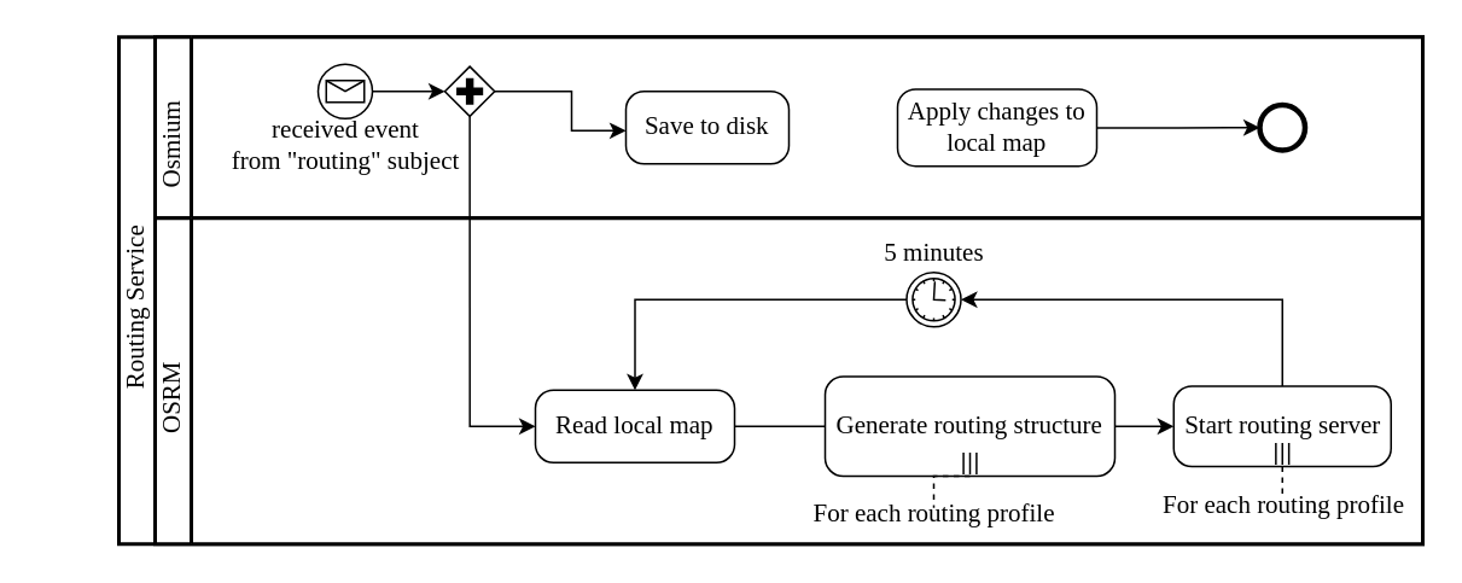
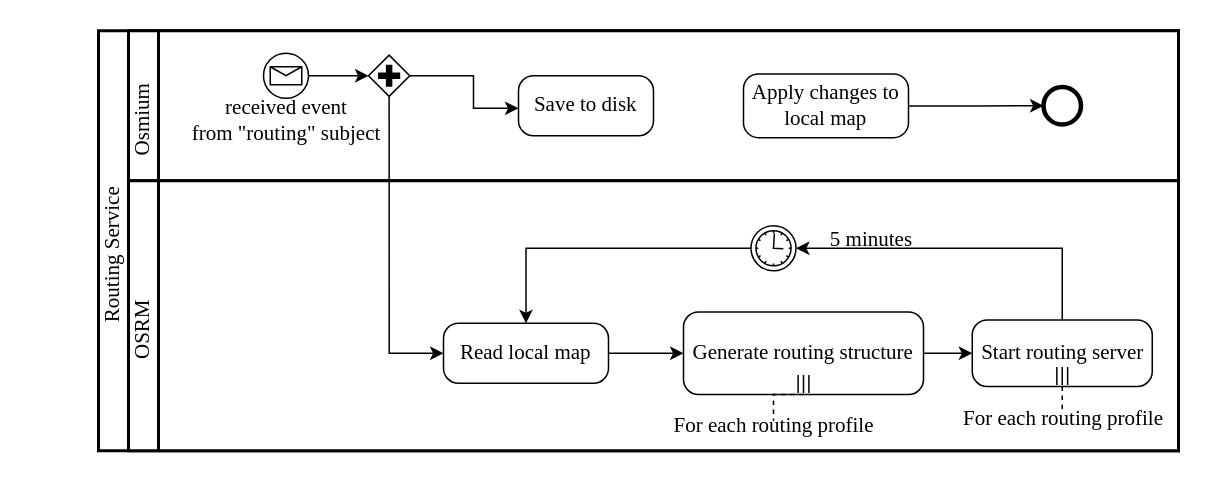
  <mxCell id="0" />
  <mxCell id="1" parent="0" />
  <mxCell id="2" value="" style="swimlane;html=1;startSize=20;fontStyle=0;collapsible=0;horizontal=0;swimlaneLine=1;swimlaneFillColor=#ffffff;strokeWidth=2;fontFamily=Times New Roman;fontSize=14;" parent="1" vertex="1"><mxGeometry x="65" y="20" width="720" height="280" as="geometry" /></mxCell>
  <mxCell id="3" value="" style="swimlane;html=1;startSize=20;fontStyle=0;collapsible=0;horizontal=0;swimlaneLine=1;swimlaneFillColor=#ffffff;strokeWidth=2;fontFamily=Times New Roman;fontSize=14;" parent="2" vertex="1"><mxGeometry x="20" width="700" height="100" as="geometry" /></mxCell>
  <mxCell id="4" value="received event &lt;br style=&quot;font-size: 14px;&quot;&gt;from &quot;routing&quot; subject" style="text;html=1;align=center;verticalAlign=middle;resizable=0;points=[];autosize=1;strokeColor=none;fillColor=none;fontFamily=Times New Roman;fontSize=14;" parent="3" vertex="1"><mxGeometry x="35" y="40" width="140" height="40" as="geometry" /></mxCell>
  <mxCell id="5" value="Osmium" style="text;html=1;align=center;verticalAlign=middle;resizable=0;points=[];autosize=1;strokeColor=none;fillColor=none;rotation=-90;fontFamily=Times New Roman;fontSize=14;" parent="3" vertex="1"><mxGeometry x="-20" y="50" width="60" height="20" as="geometry" /></mxCell>
  <mxCell id="6" value="Save to disk" style="points=[[0.25,0,0],[0.5,0,0],[0.75,0,0],[1,0.25,0],[1,0.5,0],[1,0.75,0],[0.75,1,0],[0.5,1,0],[0.25,1,0],[0,0.75,0],[0,0.5,0],[0,0.25,0]];shape=mxgraph.bpmn.task;whiteSpace=wrap;rectStyle=rounded;size=10;taskMarker=abstract;fontFamily=Times New Roman;fontSize=14;" parent="3" vertex="1"><mxGeometry x="260" y="30" width="90" height="40" as="geometry" /></mxCell>
  <mxCell id="7" value="Apply changes to local map" style="points=[[0.25,0,0],[0.5,0,0],[0.75,0,0],[1,0.25,0],[1,0.5,0],[1,0.75,0],[0.75,1,0],[0.5,1,0],[0.25,1,0],[0,0.75,0],[0,0.5,0],[0,0.25,0]];shape=mxgraph.bpmn.task;whiteSpace=wrap;rectStyle=rounded;size=10;taskMarker=abstract;fontFamily=Times New Roman;fontSize=14;" parent="3" vertex="1"><mxGeometry x="410" y="28.75" width="110" height="42.5" as="geometry" /></mxCell>
  <mxCell id="8" value="" style="points=[[0.145,0.145,0],[0.5,0,0],[0.855,0.145,0],[1,0.5,0],[0.855,0.855,0],[0.5,1,0],[0.145,0.855,0],[0,0.5,0]];shape=mxgraph.bpmn.event;html=1;verticalLabelPosition=bottom;labelBackgroundColor=#ffffff;verticalAlign=top;align=center;perimeter=ellipsePerimeter;outlineConnect=0;aspect=fixed;outline=end;symbol=terminate2;strokeWidth=1;fontFamily=Times New Roman;fontSize=14;" parent="3" vertex="1"><mxGeometry x="610" y="37.5" width="25" height="25" as="geometry" /></mxCell>
  <mxCell id="9" style="edgeStyle=orthogonalEdgeStyle;rounded=0;orthogonalLoop=1;jettySize=auto;html=1;entryX=0;entryY=0.5;entryDx=0;entryDy=0;entryPerimeter=0;fontFamily=Times New Roman;fontSize=14;" parent="3" source="7" target="8" edge="1"><mxGeometry relative="1" as="geometry" /></mxCell>
  <mxCell id="10" style="edgeStyle=orthogonalEdgeStyle;rounded=0;orthogonalLoop=1;jettySize=auto;html=1;exitX=0.5;exitY=1;exitDx=0;exitDy=0;exitPerimeter=0;startArrow=none;startFill=0;endArrow=classic;endFill=1;fontFamily=Times New Roman;fontSize=14;" parent="3" source="8" target="8" edge="1"><mxGeometry relative="1" as="geometry" /></mxCell>
  <mxCell id="11" value="" style="points=[[0.25,0.25,0],[0.5,0,0],[0.75,0.25,0],[1,0.5,0],[0.75,0.75,0],[0.5,1,0],[0.25,0.75,0],[0,0.5,0]];shape=mxgraph.bpmn.gateway2;html=1;verticalLabelPosition=bottom;labelBackgroundColor=#ffffff;verticalAlign=top;align=center;perimeter=rhombusPerimeter;outlineConnect=0;outline=none;symbol=none;gwType=parallel;strokeWidth=1;fontFamily=Times New Roman;fontSize=14;" parent="3" vertex="1"><mxGeometry x="160" y="16.25" width="27.5" height="27.5" as="geometry" /></mxCell>
  <mxCell id="12" style="edgeStyle=orthogonalEdgeStyle;rounded=0;orthogonalLoop=1;jettySize=auto;html=1;exitX=1;exitY=0.5;exitDx=0;exitDy=0;exitPerimeter=0;entryX=0;entryY=0.543;entryDx=0;entryDy=0;entryPerimeter=0;fontFamily=Times New Roman;fontSize=14;" parent="3" source="11" target="6" edge="1"><mxGeometry relative="1" as="geometry"><mxPoint x="230" y="30" as="targetPoint" /><Array as="points"><mxPoint x="230" y="30" /><mxPoint x="230" y="52" /></Array></mxGeometry></mxCell>
  <mxCell id="13" value="Routing Service" style="text;html=1;align=center;verticalAlign=middle;resizable=0;points=[];autosize=1;strokeColor=none;fillColor=none;rotation=-90;fontFamily=Times New Roman;fontSize=14;" parent="2" vertex="1"><mxGeometry x="-45" y="140" width="110" height="20" as="geometry" /></mxCell>
  <mxCell id="14" value="" style="swimlane;html=1;startSize=20;fontStyle=0;collapsible=0;horizontal=0;swimlaneLine=1;swimlaneFillColor=#ffffff;strokeWidth=2;fontFamily=Times New Roman;fontSize=14;" parent="1" vertex="1"><mxGeometry x="85" y="120" width="700" height="180" as="geometry" /></mxCell>
  <mxCell id="15" value="OSRM" style="text;html=1;align=center;verticalAlign=middle;resizable=0;points=[];autosize=1;strokeColor=none;fillColor=none;rotation=-90;fontFamily=Times New Roman;fontSize=14;" parent="14" vertex="1"><mxGeometry x="-20" y="90" width="60" height="20" as="geometry" /></mxCell>
  <mxCell id="16" value="Read local map" style="points=[[0.25,0,0],[0.5,0,0],[0.75,0,0],[1,0.25,0],[1,0.5,0],[1,0.75,0],[0.75,1,0],[0.5,1,0],[0.25,1,0],[0,0.75,0],[0,0.5,0],[0,0.25,0]];shape=mxgraph.bpmn.task;whiteSpace=wrap;rectStyle=rounded;size=10;taskMarker=abstract;fontFamily=Times New Roman;fontSize=14;" parent="14" vertex="1"><mxGeometry x="210" y="95" width="110" height="40" as="geometry" /></mxCell>
  <mxCell id="17" value="Generate routing structure" style="points=[[0.25,0,0],[0.5,0,0],[0.75,0,0],[1,0.25,0],[1,0.5,0],[1,0.75,0],[0.75,1,0],[0.5,1,0],[0.25,1,0],[0,0.75,0],[0,0.5,0],[0,0.25,0]];shape=mxgraph.bpmn.task;whiteSpace=wrap;rectStyle=rounded;size=10;taskMarker=abstract;isLoopMultiParallel=1;strokeWidth=1;fontFamily=Times New Roman;fontSize=14;" parent="14" vertex="1"><mxGeometry x="370" y="87.5" width="160" height="55" as="geometry" /></mxCell>
- <mxCell id="18" style="edgeStyle=orthogonalEdgeStyle;rounded=0;orthogonalLoop=1;jettySize=auto;html=1;entryX=0;entryY=0.5;entryDx=0;entryDy=0;entryPerimeter=0;fontFamily=Times New Roman;fontSize=14;endArrow=none;" parent="14" source="16" target="17" edge="1"><mxGeometry relative="1" as="geometry" /></mxCell>
+ <mxCell id="18" style="edgeStyle=orthogonalEdgeStyle;rounded=0;orthogonalLoop=1;jettySize=auto;html=1;entryX=0;entryY=0.5;entryDx=0;entryDy=0;entryPerimeter=0;fontFamily=Times New Roman;fontSize=14;" parent="14" source="16" target="17" edge="1"><mxGeometry relative="1" as="geometry" /></mxCell>
  <mxCell id="19" value="Start routing server" style="points=[[0.25,0,0],[0.5,0,0],[0.75,0,0],[1,0.25,0],[1,0.5,0],[1,0.75,0],[0.75,1,0],[0.5,1,0],[0.25,1,0],[0,0.75,0],[0,0.5,0],[0,0.25,0]];shape=mxgraph.bpmn.task;whiteSpace=wrap;rectStyle=rounded;size=10;taskMarker=abstract;isLoopMultiParallel=1;strokeWidth=1;fontFamily=Times New Roman;fontSize=14;" parent="14" vertex="1"><mxGeometry x="562.5" y="92.81" width="120" height="44.37" as="geometry" /></mxCell>
  <mxCell id="20" style="edgeStyle=orthogonalEdgeStyle;rounded=0;orthogonalLoop=1;jettySize=auto;html=1;entryX=0;entryY=0.5;entryDx=0;entryDy=0;entryPerimeter=0;startArrow=none;startFill=0;endArrow=classic;endFill=1;fontFamily=Times New Roman;fontSize=14;" parent="14" source="17" target="19" edge="1"><mxGeometry relative="1" as="geometry" /></mxCell>
  <mxCell id="21" value="For each routing profile" style="text;html=1;align=center;verticalAlign=middle;resizable=0;points=[];autosize=1;strokeColor=none;fillColor=none;fontFamily=Times New Roman;fontSize=14;" parent="14" vertex="1"><mxGeometry x="355" y="154" width="150" height="20" as="geometry" /></mxCell>
  <mxCell id="22" value="For each routing profile" style="text;html=1;align=center;verticalAlign=middle;resizable=0;points=[];autosize=1;strokeColor=none;fillColor=none;fontFamily=Times New Roman;fontSize=14;" vertex="1" parent="14"><mxGeometry x="547.5" y="148.68" width="150" height="20" as="geometry" /></mxCell>
  <mxCell id="23" style="edgeStyle=orthogonalEdgeStyle;rounded=0;orthogonalLoop=1;jettySize=auto;html=1;exitX=0.5;exitY=1;exitDx=0;exitDy=0;exitPerimeter=0;endArrow=none;endFill=0;dashed=1;fontFamily=Times New Roman;fontSize=14;" edge="1" parent="14"><mxGeometry relative="1" as="geometry"><mxPoint x="622.5" y="154.68" as="targetPoint" /><mxPoint x="622.5" y="137.18" as="sourcePoint" /></mxGeometry></mxCell>
  <mxCell id="24" style="edgeStyle=orthogonalEdgeStyle;rounded=0;orthogonalLoop=1;jettySize=auto;html=1;entryX=0;entryY=0.5;entryDx=0;entryDy=0;entryPerimeter=0;fontFamily=Times New Roman;fontSize=14;" parent="1" source="25" target="11" edge="1"><mxGeometry relative="1" as="geometry" /></mxCell>
  <mxCell id="25" value="" style="points=[[0.145,0.145,0],[0.5,0,0],[0.855,0.145,0],[1,0.5,0],[0.855,0.855,0],[0.5,1,0],[0.145,0.855,0],[0,0.5,0]];shape=mxgraph.bpmn.event;html=1;verticalLabelPosition=bottom;labelBackgroundColor=#ffffff;verticalAlign=top;align=center;perimeter=ellipsePerimeter;outlineConnect=0;aspect=fixed;outline=standard;symbol=message;fontFamily=Times New Roman;fontSize=14;" parent="1" vertex="1"><mxGeometry x="175" y="35" width="30" height="30" as="geometry" /></mxCell>
  <mxCell id="26" style="edgeStyle=orthogonalEdgeStyle;rounded=0;orthogonalLoop=1;jettySize=auto;html=1;entryX=0;entryY=0.5;entryDx=0;entryDy=0;entryPerimeter=0;exitX=0.5;exitY=1;exitDx=0;exitDy=0;exitPerimeter=0;fontFamily=Times New Roman;fontSize=14;" parent="1" source="11" target="16" edge="1"><mxGeometry relative="1" as="geometry"><mxPoint x="258.75" y="140" as="targetPoint" /><Array as="points"><mxPoint x="259" y="235" /></Array></mxGeometry></mxCell>
  <mxCell id="27" style="edgeStyle=orthogonalEdgeStyle;rounded=0;orthogonalLoop=1;jettySize=auto;html=1;exitX=0.5;exitY=1;exitDx=0;exitDy=0;exitPerimeter=0;endArrow=none;endFill=0;dashed=1;fontFamily=Times New Roman;fontSize=14;" parent="1" source="17" edge="1"><mxGeometry relative="1" as="geometry"><mxPoint x="515" y="280" as="targetPoint" /></mxGeometry></mxCell>
  <mxCell id="28" style="edgeStyle=orthogonalEdgeStyle;rounded=0;orthogonalLoop=1;jettySize=auto;html=1;startArrow=none;startFill=0;endArrow=classic;endFill=1;entryX=1;entryY=0.5;entryDx=0;entryDy=0;entryPerimeter=0;fontFamily=Times New Roman;fontSize=14;" parent="1" source="19" target="30" edge="1"><mxGeometry relative="1" as="geometry"><mxPoint x="707.5" y="150" as="targetPoint" /><Array as="points"><mxPoint x="707" y="165" /></Array></mxGeometry></mxCell>
  <mxCell id="29" style="edgeStyle=orthogonalEdgeStyle;rounded=0;orthogonalLoop=1;jettySize=auto;html=1;exitX=0;exitY=0.5;exitDx=0;exitDy=0;exitPerimeter=0;startArrow=none;startFill=0;endArrow=classic;endFill=1;entryX=0.5;entryY=0;entryDx=0;entryDy=0;entryPerimeter=0;fontFamily=Times New Roman;fontSize=14;" parent="1" source="30" target="16" edge="1"><mxGeometry relative="1" as="geometry"><mxPoint x="345" y="164.857" as="targetPoint" /></mxGeometry></mxCell>
  <mxCell id="30" value="" style="points=[[0.145,0.145,0],[0.5,0,0],[0.855,0.145,0],[1,0.5,0],[0.855,0.855,0],[0.5,1,0],[0.145,0.855,0],[0,0.5,0]];shape=mxgraph.bpmn.event;html=1;verticalLabelPosition=bottom;labelBackgroundColor=#ffffff;verticalAlign=top;align=center;perimeter=ellipsePerimeter;outlineConnect=0;aspect=fixed;outline=standard;symbol=timer;strokeWidth=1;fontFamily=Times New Roman;fontSize=14;" parent="1" vertex="1"><mxGeometry x="500" y="150" width="30" height="30" as="geometry" /></mxCell>
- <mxCell id="31" value="5 minutes" style="text;html=1;align=center;verticalAlign=middle;resizable=0;points=[];autosize=1;strokeColor=none;fillColor=none;fontFamily=Times New Roman;fontSize=14;" parent="1" vertex="1"><mxGeometry x="480" y="130" width="70" height="20" as="geometry" /></mxCell>
+ <mxCell id="31" value="5 minutes" style="text;html=1;align=center;verticalAlign=middle;resizable=0;points=[];autosize=1;strokeColor=none;fillColor=none;fontFamily=Times New Roman;fontSize=14;" parent="1" vertex="1"><mxGeometry x="545" y="150" width="70" height="20" as="geometry" /></mxCell>
